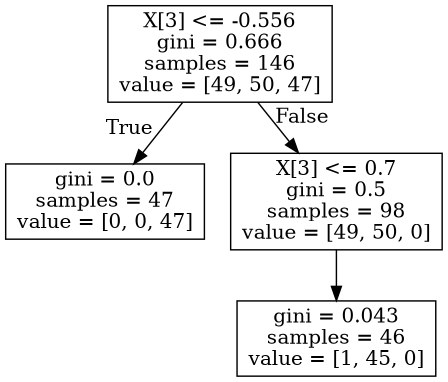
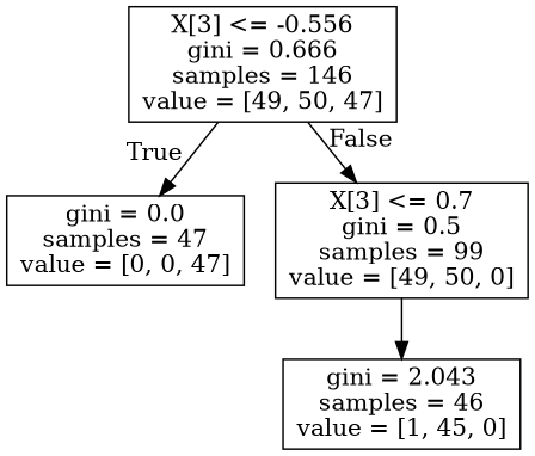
  digraph {
    node [shape=box]
    edge [labeldistance=2.5]
    n1 [label="X[3] <= -0.556\ngini = 0.666\nsamples = 146\nvalue = [49, 50, 47]"]
    n2 [label="gini = 0.0\nsamples = 47\nvalue = [0, 0, 47]"]
-   n3 [label="X[3] <= 0.7\ngini = 0.5\nsamples = 98\nvalue = [49, 50, 0]"]
-   n4 [label="gini = 0.043\nsamples = 46\nvalue = [1, 45, 0]"]
+   n3 [label="X[3] <= 0.7\ngini = 0.5\nsamples = 99\nvalue = [49, 50, 0]"]
+   n4 [label="gini = 2.043\nsamples = 46\nvalue = [1, 45, 0]"]
    n1 -> n2 [headlabel=True labelangle=45]
    n1 -> n3 [headlabel=False labelangle=-45]
    n3 -> n4 [labeldistance=""]
  }
